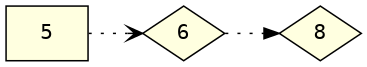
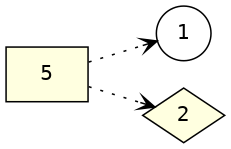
  digraph {
    fontname="DejaVu Sans Mono"
    rankdir=LR
    node [fillcolor=lightyellow fontname="DejaVu Sans Mono" shape=diamond style=filled]
    edge [arrowhead=vee fontname="DejaVu Sans Mono" style=dotted]
+   1 [fillcolor=white shape=circle]
    5 [shape=box]
-   2 [label=6]
-   8
+   2
+   5 -> 1
    5 -> 2
-   2 -> 8 [arrowhead=normal]
  }
